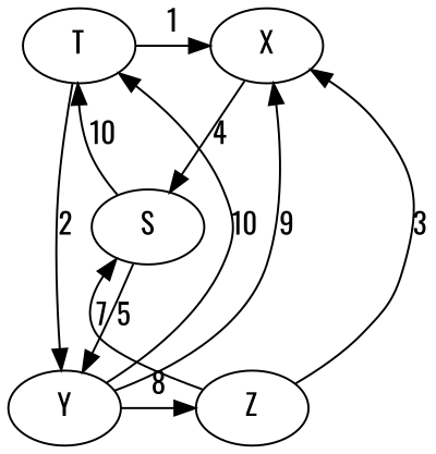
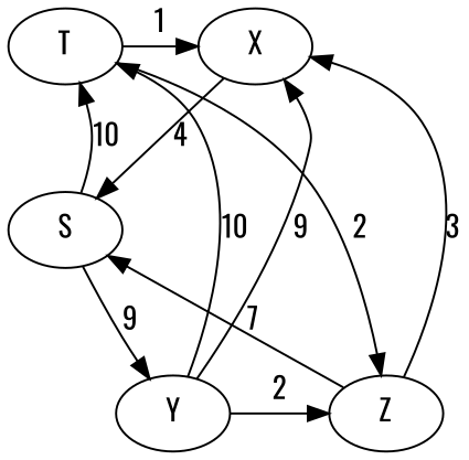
  digraph {
    fontname=Oswald
    node [fontname=Oswald]
    edge [fontname=Oswald]
    S
    T
    X
    Y
    Z
    subgraph sub_1 {
      rank=same
      S
    }
    subgraph sub_2 {
      rank=same
      T
      X
    }
    subgraph sub_3 {
      rank=same
      Y
      Z
    }
    S -> T [constraint=false label=10]
-   S -> Y [label=5]
+   S -> Y [label=9]
    T -> S [style=invis]
    T -> X [label=1]
-   T -> Y [label=2]
+   T -> Z [label=2]
    X -> S [label=4]
    Y -> T [constraint=false label=10]
    Y -> X [constraint=false label=9]
-   Y -> Z [label=8]
+   Y -> Z [label=2]
    Z -> S [constraint=false label=7]
    Z -> X [constraint=false label=3]
  }
